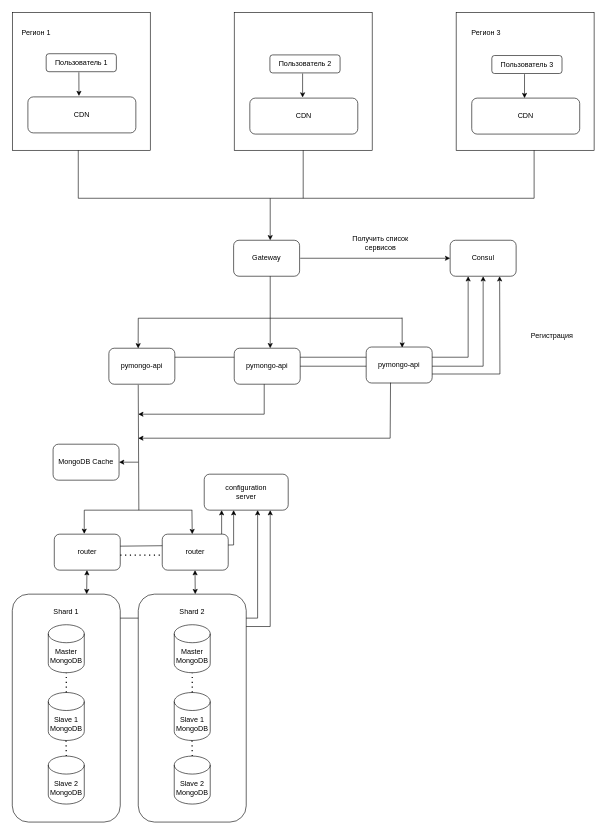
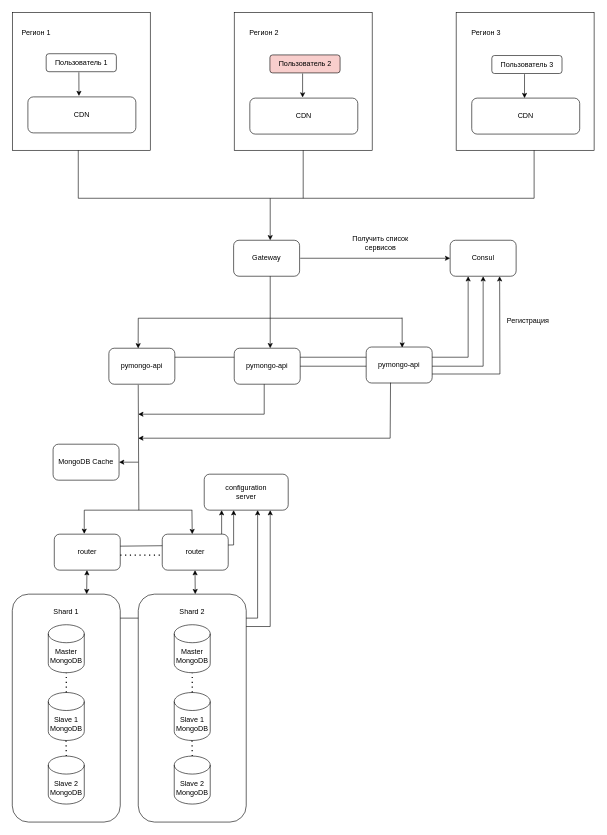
  <mxCell id="0" />
  <mxCell id="1" parent="0" />
  <mxCell id="2" value="" style="rounded=1;whiteSpace=wrap;html=1;" parent="1" vertex="1"><mxGeometry x="20" y="990" width="180" height="380" as="geometry" /></mxCell>
  <mxCell id="3" value="&lt;div&gt;Master&lt;/div&gt;MongoDB" style="shape=cylinder3;whiteSpace=wrap;html=1;boundedLbl=1;backgroundOutline=1;size=15;" parent="1" vertex="1"><mxGeometry x="80" y="1041" width="60" height="80" as="geometry" /></mxCell>
  <mxCell id="4" value="pymongo-api" style="rounded=1;whiteSpace=wrap;html=1;" parent="1" vertex="1"><mxGeometry x="181" y="580" width="110" height="60" as="geometry" /></mxCell>
  <mxCell id="5" value="router" style="rounded=1;whiteSpace=wrap;html=1;" parent="1" vertex="1"><mxGeometry x="90" y="890" width="110" height="60" as="geometry" /></mxCell>
  <mxCell id="6" value="" style="endArrow=classic;startArrow=classic;html=1;rounded=0;" parent="1" edge="1"><mxGeometry width="50" height="50" relative="1" as="geometry"><mxPoint x="144" y="990" as="sourcePoint" /><mxPoint x="144.47" y="950" as="targetPoint" /></mxGeometry></mxCell>
  <mxCell id="7" value="" style="endArrow=classic;startArrow=classic;html=1;rounded=0;" parent="1" edge="1"><mxGeometry width="50" height="50" relative="1" as="geometry"><mxPoint x="325" y="990" as="sourcePoint" /><mxPoint x="324.66" y="950" as="targetPoint" /></mxGeometry></mxCell>
  <mxCell id="8" value="configuration&lt;div&gt;server&lt;/div&gt;" style="rounded=1;whiteSpace=wrap;html=1;" parent="1" vertex="1"><mxGeometry x="340" y="790" width="140" height="60" as="geometry" /></mxCell>
  <mxCell id="9" value="" style="endArrow=classic;html=1;rounded=0;" parent="1" edge="1"><mxGeometry width="50" height="50" relative="1" as="geometry"><mxPoint x="369" y="890" as="sourcePoint" /><mxPoint x="369" y="850" as="targetPoint" /></mxGeometry></mxCell>
  <mxCell id="10" value="" style="endArrow=classic;html=1;rounded=0;exitX=1;exitY=0.5;exitDx=0;exitDy=0;exitPerimeter=0;" parent="1" edge="1"><mxGeometry width="50" height="50" relative="1" as="geometry"><mxPoint x="375" y="1044" as="sourcePoint" /><mxPoint x="450" y="850" as="targetPoint" /><Array as="points"><mxPoint x="450" y="1044" /></Array></mxGeometry></mxCell>
  <mxCell id="11" value="" style="endArrow=classic;html=1;rounded=0;entryX=0.5;entryY=1;entryDx=0;entryDy=0;" parent="1" edge="1"><mxGeometry width="50" height="50" relative="1" as="geometry"><mxPoint x="200" y="910" as="sourcePoint" /><mxPoint x="389" y="850" as="targetPoint" /><Array as="points"><mxPoint x="389" y="908" /></Array></mxGeometry></mxCell>
  <mxCell id="12" value="" style="endArrow=none;dashed=1;html=1;dashPattern=1 3;strokeWidth=2;rounded=0;exitX=1;exitY=0.5;exitDx=0;exitDy=0;" parent="1" edge="1"><mxGeometry width="50" height="50" relative="1" as="geometry"><mxPoint x="200" y="925" as="sourcePoint" /><mxPoint x="270" y="925" as="targetPoint" /></mxGeometry></mxCell>
  <mxCell id="13" value="router" style="rounded=1;whiteSpace=wrap;html=1;" parent="1" vertex="1"><mxGeometry x="270" y="890" width="110" height="60" as="geometry" /></mxCell>
  <mxCell id="14" value="" style="endArrow=classic;html=1;rounded=0;entryX=0.636;entryY=1;entryDx=0;entryDy=0;entryPerimeter=0;" parent="1" target="8" edge="1"><mxGeometry width="50" height="50" relative="1" as="geometry"><mxPoint x="200" y="1030" as="sourcePoint" /><mxPoint x="225" y="990" as="targetPoint" /><Array as="points"><mxPoint x="429" y="1030" /></Array></mxGeometry></mxCell>
  <mxCell id="15" value="Shard 1" style="text;strokeColor=none;align=center;fillColor=none;html=1;verticalAlign=middle;whiteSpace=wrap;rounded=0;" parent="1" vertex="1"><mxGeometry x="80" y="1004" width="60" height="30" as="geometry" /></mxCell>
  <mxCell id="16" value="&lt;div&gt;Slave 1&lt;/div&gt;MongoDB" style="shape=cylinder3;whiteSpace=wrap;html=1;boundedLbl=1;backgroundOutline=1;size=15;" parent="1" vertex="1"><mxGeometry x="80" y="1154" width="60" height="80" as="geometry" /></mxCell>
  <mxCell id="17" value="&lt;div&gt;Slave 2&lt;/div&gt;MongoDB" style="shape=cylinder3;whiteSpace=wrap;html=1;boundedLbl=1;backgroundOutline=1;size=15;" parent="1" vertex="1"><mxGeometry x="80" y="1260" width="60" height="80" as="geometry" /></mxCell>
  <mxCell id="18" value="" style="endArrow=none;dashed=1;html=1;dashPattern=1 3;strokeWidth=2;rounded=0;exitX=0.5;exitY=0;exitDx=0;exitDy=0;exitPerimeter=0;" parent="1" source="16" edge="1"><mxGeometry width="50" height="50" relative="1" as="geometry"><mxPoint x="60" y="1171" as="sourcePoint" /><mxPoint x="110" y="1121" as="targetPoint" /></mxGeometry></mxCell>
  <mxCell id="19" value="" style="endArrow=none;dashed=1;html=1;dashPattern=1 3;strokeWidth=2;rounded=0;" parent="1" edge="1"><mxGeometry width="50" height="50" relative="1" as="geometry"><mxPoint x="110" y="1260" as="sourcePoint" /><mxPoint x="109.58" y="1234" as="targetPoint" /></mxGeometry></mxCell>
  <mxCell id="20" value="" style="rounded=1;whiteSpace=wrap;html=1;" parent="1" vertex="1"><mxGeometry x="230" y="990" width="180" height="380" as="geometry" /></mxCell>
  <mxCell id="21" value="&lt;div&gt;Master&lt;/div&gt;MongoDB" style="shape=cylinder3;whiteSpace=wrap;html=1;boundedLbl=1;backgroundOutline=1;size=15;" parent="1" vertex="1"><mxGeometry x="290" y="1041" width="60" height="80" as="geometry" /></mxCell>
  <mxCell id="22" value="&lt;div&gt;Slave 1&lt;/div&gt;MongoDB" style="shape=cylinder3;whiteSpace=wrap;html=1;boundedLbl=1;backgroundOutline=1;size=15;" parent="1" vertex="1"><mxGeometry x="290" y="1154" width="60" height="80" as="geometry" /></mxCell>
  <mxCell id="23" value="&lt;div&gt;Slave 2&lt;/div&gt;MongoDB" style="shape=cylinder3;whiteSpace=wrap;html=1;boundedLbl=1;backgroundOutline=1;size=15;" parent="1" vertex="1"><mxGeometry x="290" y="1260" width="60" height="80" as="geometry" /></mxCell>
  <mxCell id="24" value="" style="endArrow=none;dashed=1;html=1;dashPattern=1 3;strokeWidth=2;rounded=0;exitX=0.5;exitY=0;exitDx=0;exitDy=0;exitPerimeter=0;" parent="1" source="22" edge="1"><mxGeometry width="50" height="50" relative="1" as="geometry"><mxPoint x="270" y="1171" as="sourcePoint" /><mxPoint x="320" y="1121" as="targetPoint" /></mxGeometry></mxCell>
  <mxCell id="25" value="Shard 2" style="text;strokeColor=none;align=center;fillColor=none;html=1;verticalAlign=middle;whiteSpace=wrap;rounded=0;" parent="1" vertex="1"><mxGeometry x="290" y="1004" width="60" height="30" as="geometry" /></mxCell>
  <mxCell id="26" value="MongoDB Cache" style="rounded=1;whiteSpace=wrap;html=1;" parent="1" vertex="1"><mxGeometry x="88" y="740" width="110" height="60" as="geometry" /></mxCell>
  <mxCell id="27" value="" style="endArrow=none;html=1;rounded=0;entryX=0.445;entryY=1.017;entryDx=0;entryDy=0;entryPerimeter=0;" parent="1" edge="1" target="4"><mxGeometry width="50" height="50" relative="1" as="geometry"><mxPoint x="231" y="850" as="sourcePoint" /><mxPoint x="231" y="688" as="targetPoint" /></mxGeometry></mxCell>
  <mxCell id="28" value="" style="endArrow=none;html=1;rounded=0;" parent="1" edge="1"><mxGeometry width="50" height="50" relative="1" as="geometry"><mxPoint x="140" y="850" as="sourcePoint" /><mxPoint x="320" y="850" as="targetPoint" /></mxGeometry></mxCell>
  <mxCell id="29" value="" style="endArrow=classic;html=1;rounded=0;entryX=0.454;entryY=-0.009;entryDx=0;entryDy=0;entryPerimeter=0;" parent="1" target="5" edge="1"><mxGeometry width="50" height="50" relative="1" as="geometry"><mxPoint x="140" y="850" as="sourcePoint" /><mxPoint x="190" y="800" as="targetPoint" /></mxGeometry></mxCell>
  <mxCell id="30" value="" style="endArrow=classic;html=1;rounded=0;" parent="1" edge="1"><mxGeometry width="50" height="50" relative="1" as="geometry"><mxPoint x="319.5" y="850" as="sourcePoint" /><mxPoint x="320" y="890" as="targetPoint" /></mxGeometry></mxCell>
  <mxCell id="31" value="" style="endArrow=classic;html=1;rounded=0;entryX=1;entryY=0.5;entryDx=0;entryDy=0;" parent="1" target="26" edge="1"><mxGeometry width="50" height="50" relative="1" as="geometry"><mxPoint x="230" y="770" as="sourcePoint" /><mxPoint x="150" y="740" as="targetPoint" /></mxGeometry></mxCell>
  <mxCell id="32" value="" style="endArrow=none;dashed=1;html=1;dashPattern=1 3;strokeWidth=2;rounded=0;" parent="1" edge="1"><mxGeometry width="50" height="50" relative="1" as="geometry"><mxPoint x="320" y="1260" as="sourcePoint" /><mxPoint x="319.64" y="1234" as="targetPoint" /></mxGeometry></mxCell>
  <mxCell id="33" value="Gateway" style="rounded=1;whiteSpace=wrap;html=1;" vertex="1" parent="1"><mxGeometry x="389" y="400" width="110" height="60" as="geometry" /></mxCell>
  <mxCell id="34" value="Consul" style="rounded=1;whiteSpace=wrap;html=1;" vertex="1" parent="1"><mxGeometry x="750" y="400" width="110" height="60" as="geometry" /></mxCell>
  <mxCell id="35" value="" style="endArrow=classic;html=1;rounded=0;" edge="1" parent="1"><mxGeometry width="50" height="50" relative="1" as="geometry"><mxPoint x="500" y="430" as="sourcePoint" /><mxPoint x="750" y="430" as="targetPoint" /></mxGeometry></mxCell>
  <mxCell id="36" value="" style="endArrow=classic;html=1;rounded=0;exitX=1;exitY=0.25;exitDx=0;exitDy=0;" edge="1" parent="1" source="4"><mxGeometry width="50" height="50" relative="1" as="geometry"><mxPoint x="730" y="510" as="sourcePoint" /><mxPoint x="780" y="460" as="targetPoint" /><Array as="points"><mxPoint x="780" y="595" /></Array></mxGeometry></mxCell>
  <mxCell id="37" value="pymongo-api" style="rounded=1;whiteSpace=wrap;html=1;" vertex="1" parent="1"><mxGeometry x="390" y="580" width="110" height="60" as="geometry" /></mxCell>
  <mxCell id="38" value="" style="endArrow=classic;html=1;rounded=0;entryX=0.5;entryY=1;entryDx=0;entryDy=0;exitX=1;exitY=0.5;exitDx=0;exitDy=0;" edge="1" parent="1" source="37" target="34"><mxGeometry width="50" height="50" relative="1" as="geometry"><mxPoint x="680" y="640" as="sourcePoint" /><mxPoint x="730" y="590" as="targetPoint" /><Array as="points"><mxPoint x="805" y="610" /></Array></mxGeometry></mxCell>
  <mxCell id="39" value="pymongo-api" style="rounded=1;whiteSpace=wrap;html=1;" vertex="1" parent="1"><mxGeometry x="610" y="578" width="110" height="60" as="geometry" /></mxCell>
  <mxCell id="40" value="" style="endArrow=classic;html=1;rounded=0;entryX=0.75;entryY=1;entryDx=0;entryDy=0;exitX=1;exitY=0.75;exitDx=0;exitDy=0;" edge="1" parent="1" source="39" target="34"><mxGeometry width="50" height="50" relative="1" as="geometry"><mxPoint x="680" y="640" as="sourcePoint" /><mxPoint x="730" y="590" as="targetPoint" /><Array as="points"><mxPoint x="833" y="623" /></Array></mxGeometry></mxCell>
- <mxCell id="41" value="Регистрация" style="text;strokeColor=none;align=center;fillColor=none;html=1;verticalAlign=middle;whiteSpace=wrap;rounded=0;" vertex="1" parent="1"><mxGeometry x="890" y="545" width="60" height="30" as="geometry" /></mxCell>
+ <mxCell id="41" value="Регистрация" style="text;strokeColor=none;align=center;fillColor=none;html=1;verticalAlign=middle;whiteSpace=wrap;rounded=0;" vertex="1" parent="1"><mxGeometry x="850" y="520" width="60" height="30" as="geometry" /></mxCell>
  <mxCell id="42" value="Получить список сервисов" style="text;strokeColor=none;align=center;fillColor=none;html=1;verticalAlign=middle;whiteSpace=wrap;rounded=0;" vertex="1" parent="1"><mxGeometry x="567" y="390" width="134" height="30" as="geometry" /></mxCell>
  <mxCell id="43" value="" style="endArrow=none;html=1;rounded=0;" edge="1" parent="1"><mxGeometry width="50" height="50" relative="1" as="geometry"><mxPoint x="450" y="530" as="sourcePoint" /><mxPoint x="450" y="460" as="targetPoint" /></mxGeometry></mxCell>
  <mxCell id="44" value="" style="endArrow=none;html=1;rounded=0;" edge="1" parent="1"><mxGeometry width="50" height="50" relative="1" as="geometry"><mxPoint x="230" y="530" as="sourcePoint" /><mxPoint x="670" y="530" as="targetPoint" /></mxGeometry></mxCell>
  <mxCell id="45" value="" style="endArrow=classic;html=1;rounded=0;entryX=0.444;entryY=0.004;entryDx=0;entryDy=0;entryPerimeter=0;" edge="1" parent="1" target="4"><mxGeometry width="50" height="50" relative="1" as="geometry"><mxPoint x="230" y="530" as="sourcePoint" /><mxPoint x="280" y="480" as="targetPoint" /></mxGeometry></mxCell>
  <mxCell id="46" value="" style="endArrow=classic;html=1;rounded=0;entryX=0.444;entryY=0.004;entryDx=0;entryDy=0;entryPerimeter=0;" edge="1" parent="1"><mxGeometry width="50" height="50" relative="1" as="geometry"><mxPoint x="450" y="530" as="sourcePoint" /><mxPoint x="450" y="580" as="targetPoint" /></mxGeometry></mxCell>
  <mxCell id="47" value="" style="endArrow=classic;html=1;rounded=0;entryX=0.444;entryY=0.004;entryDx=0;entryDy=0;entryPerimeter=0;" edge="1" parent="1"><mxGeometry width="50" height="50" relative="1" as="geometry"><mxPoint x="670" y="529" as="sourcePoint" /><mxPoint x="670" y="579" as="targetPoint" /></mxGeometry></mxCell>
  <mxCell id="48" value="" style="endArrow=classic;html=1;rounded=0;" edge="1" parent="1"><mxGeometry width="50" height="50" relative="1" as="geometry"><mxPoint x="440" y="640" as="sourcePoint" /><mxPoint x="230" y="690" as="targetPoint" /><Array as="points"><mxPoint x="440" y="690" /></Array></mxGeometry></mxCell>
  <mxCell id="49" value="" style="endArrow=classic;html=1;rounded=0;exitX=0.369;exitY=0.992;exitDx=0;exitDy=0;exitPerimeter=0;" edge="1" parent="1" source="39"><mxGeometry width="50" height="50" relative="1" as="geometry"><mxPoint x="650" y="640" as="sourcePoint" /><mxPoint x="230" y="730" as="targetPoint" /><Array as="points"><mxPoint x="650" y="730" /></Array></mxGeometry></mxCell>
  <mxCell id="50" value="" style="whiteSpace=wrap;html=1;aspect=fixed;" vertex="1" parent="1"><mxGeometry x="20" y="20" width="230" height="230" as="geometry" /></mxCell>
  <mxCell id="51" value="Регион 1" style="text;strokeColor=none;align=center;fillColor=none;html=1;verticalAlign=middle;whiteSpace=wrap;rounded=0;" vertex="1" parent="1"><mxGeometry x="30" y="40" width="60" height="30" as="geometry" /></mxCell>
  <mxCell id="52" value="CDN" style="rounded=1;whiteSpace=wrap;html=1;" vertex="1" parent="1"><mxGeometry x="46" y="161" width="180" height="60" as="geometry" /></mxCell>
  <mxCell id="53" value="" style="whiteSpace=wrap;html=1;aspect=fixed;" vertex="1" parent="1"><mxGeometry x="390" y="20" width="230" height="230" as="geometry" /></mxCell>
+ <mxCell id="54" value="Регион 2" style="text;strokeColor=none;align=center;fillColor=none;html=1;verticalAlign=middle;whiteSpace=wrap;rounded=0;" vertex="1" parent="1"><mxGeometry x="410" y="40" width="60" height="30" as="geometry" /></mxCell>
  <mxCell id="55" value="CDN" style="rounded=1;whiteSpace=wrap;html=1;" vertex="1" parent="1"><mxGeometry x="416" y="163" width="180" height="60" as="geometry" /></mxCell>
  <mxCell id="56" value="" style="whiteSpace=wrap;html=1;aspect=fixed;" vertex="1" parent="1"><mxGeometry x="760" y="20" width="230" height="230" as="geometry" /></mxCell>
  <mxCell id="57" value="Регион 3" style="text;strokeColor=none;align=center;fillColor=none;html=1;verticalAlign=middle;whiteSpace=wrap;rounded=0;" vertex="1" parent="1"><mxGeometry x="780" y="40" width="60" height="30" as="geometry" /></mxCell>
  <mxCell id="58" value="CDN" style="rounded=1;whiteSpace=wrap;html=1;" vertex="1" parent="1"><mxGeometry x="786" y="163" width="180" height="60" as="geometry" /></mxCell>
  <mxCell id="59" value="" style="endArrow=none;html=1;rounded=0;" edge="1" parent="1"><mxGeometry width="50" height="50" relative="1" as="geometry"><mxPoint x="130" y="330" as="sourcePoint" /><mxPoint x="890" y="330" as="targetPoint" /></mxGeometry></mxCell>
  <mxCell id="60" value="" style="endArrow=none;html=1;rounded=0;entryX=0.5;entryY=1;entryDx=0;entryDy=0;" edge="1" parent="1" target="53"><mxGeometry width="50" height="50" relative="1" as="geometry"><mxPoint x="505" y="330" as="sourcePoint" /><mxPoint x="490" y="280" as="targetPoint" /></mxGeometry></mxCell>
  <mxCell id="61" value="" style="endArrow=none;html=1;rounded=0;entryX=0.5;entryY=1;entryDx=0;entryDy=0;" edge="1" parent="1"><mxGeometry width="50" height="50" relative="1" as="geometry"><mxPoint x="130" y="330" as="sourcePoint" /><mxPoint x="130" y="250" as="targetPoint" /></mxGeometry></mxCell>
  <mxCell id="62" value="" style="endArrow=none;html=1;rounded=0;entryX=0.5;entryY=1;entryDx=0;entryDy=0;" edge="1" parent="1"><mxGeometry width="50" height="50" relative="1" as="geometry"><mxPoint x="890" y="330" as="sourcePoint" /><mxPoint x="890" y="250" as="targetPoint" /></mxGeometry></mxCell>
  <mxCell id="63" value="" style="endArrow=classic;html=1;rounded=0;" edge="1" parent="1"><mxGeometry width="50" height="50" relative="1" as="geometry"><mxPoint x="450" y="330" as="sourcePoint" /><mxPoint x="450" y="400" as="targetPoint" /></mxGeometry></mxCell>
  <mxCell id="64" value="Пользователь 1" style="rounded=1;whiteSpace=wrap;html=1;" vertex="1" parent="1"><mxGeometry x="76.5" y="89" width="117" height="30" as="geometry" /></mxCell>
  <mxCell id="65" value="" style="endArrow=classic;html=1;rounded=0;entryX=0.473;entryY=-0.025;entryDx=0;entryDy=0;entryPerimeter=0;" edge="1" parent="1" target="52"><mxGeometry width="50" height="50" relative="1" as="geometry"><mxPoint x="131" y="120" as="sourcePoint" /><mxPoint x="181" y="70" as="targetPoint" /></mxGeometry></mxCell>
- <mxCell id="66" value="Пользователь 2" style="rounded=1;whiteSpace=wrap;html=1;" vertex="1" parent="1"><mxGeometry x="449.5" y="91" width="117" height="30" as="geometry" /></mxCell>
+ <mxCell id="66" value="Пользователь 2" style="rounded=1;whiteSpace=wrap;html=1;fillColor=#f8cecc;" vertex="1" parent="1"><mxGeometry x="449.5" y="91" width="117" height="30" as="geometry" /></mxCell>
  <mxCell id="67" value="" style="endArrow=classic;html=1;rounded=0;entryX=0.473;entryY=-0.025;entryDx=0;entryDy=0;entryPerimeter=0;" edge="1" parent="1"><mxGeometry width="50" height="50" relative="1" as="geometry"><mxPoint x="504" y="122" as="sourcePoint" /><mxPoint x="504" y="162" as="targetPoint" /></mxGeometry></mxCell>
  <mxCell id="68" value="Пользователь 3" style="rounded=1;whiteSpace=wrap;html=1;" vertex="1" parent="1"><mxGeometry x="819.5" y="92" width="117" height="30" as="geometry" /></mxCell>
  <mxCell id="69" value="" style="endArrow=classic;html=1;rounded=0;entryX=0.473;entryY=-0.025;entryDx=0;entryDy=0;entryPerimeter=0;" edge="1" parent="1"><mxGeometry width="50" height="50" relative="1" as="geometry"><mxPoint x="874" y="123" as="sourcePoint" /><mxPoint x="874" y="163" as="targetPoint" /></mxGeometry></mxCell>
